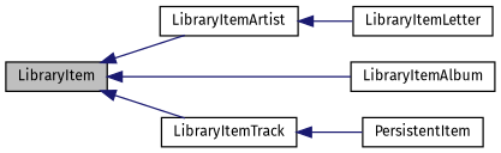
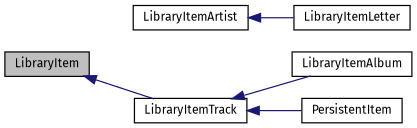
  digraph {
    fontname="Fira Sans"
    rankdir=LR
    node [color=black fillcolor=white fontname="Fira Sans" fontsize=10 shape=record style=filled]
    edge [color=midnightblue dir=back fontname="Fira Sans" fontsize=10 labelfontname=Helvetica labelfontsize=10 style=solid]
    n1 [fillcolor=grey75 fontcolor=black height=0.2 label=LibraryItem width=0.4]
    n2 [height=0.2 label=LibraryItemAlbum width=0.4]
    n3 [height=0.2 label=LibraryItemArtist width=0.4]
    n4 [height=0.2 label=LibraryItemTrack width=0.4]
    n5 [height=0.2 label=LibraryItemLetter width=0.4]
    n6 [height=0.2 label=PersistentItem width=0.4]
-   n1 -> n2
-   n1 -> n3
+   n4 -> n2
    n1 -> n4
    n3 -> n5
    n4 -> n6
  }
